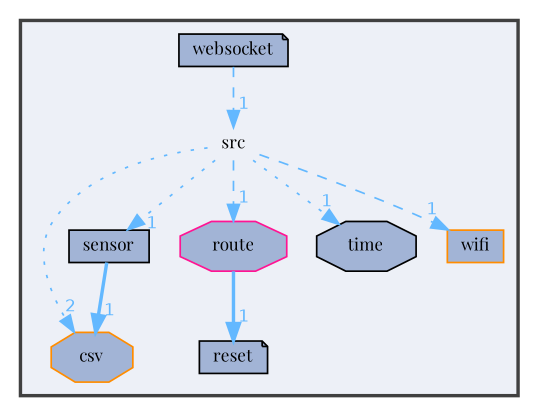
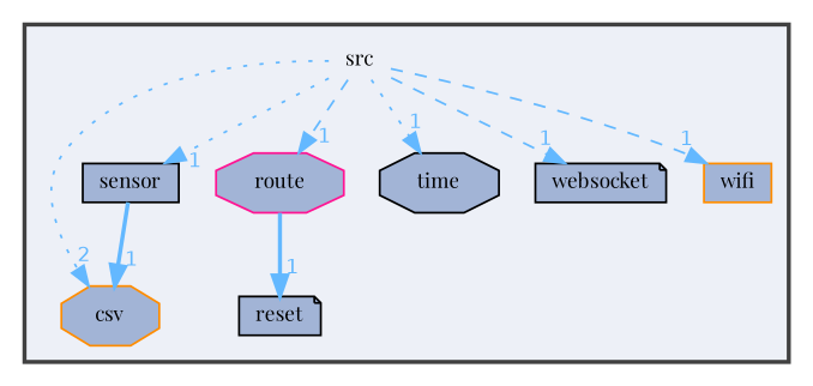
  digraph {
    compound=true
    fontname="Playfair Display"
    node [color=black fontname="Playfair Display" fontsize=10 shape=octagon fillcolor="#a2b4d6" style=filled]
    edge [color=steelblue1 fontcolor=steelblue1 fontname="Playfair Display" fontsize=10 headlabel=1 labeldistance=1.5 labelfontname=Helvetica labelfontsize=10 style=dotted]
    n1 [color=deeppink height=0.2 label=src shape=plaintext width=0.4 fillcolor="" style=""]
    n2 [color=darkorange height=0.2 label=csv width=0.4]
    n3 [height=0.2 label=reset shape=note width=0.4]
    n4 [color=deeppink height=0.2 label=route width=0.4]
    n5 [height=0.2 label=sensor shape=box width=0.4]
    n6 [height=0.2 label=time width=0.4]
    n7 [height=0.2 label=websocket shape=note width=0.4]
    n8 [color=darkorange height=0.2 label=wifi shape=box width=0.4]
    subgraph cluster_1 {
      bgcolor="#edf0f7"
      fontsize=10
      pencolor=grey25
      style="filled,bold"
      n1
      n2
      n3
      n4
      n5
      n6
      n7
      n8
    }
    n1 -> n2 [headlabel=2]
    n1 -> n4 [style=dashed]
    n1 -> n5
    n1 -> n6
-   n7 -> n1 [style=dashed]
+   n1 -> n7 [style=dashed]
    n1 -> n8 [style=dashed]
    n4 -> n3 [style=bold]
    n5 -> n2 [style=bold]
  }
